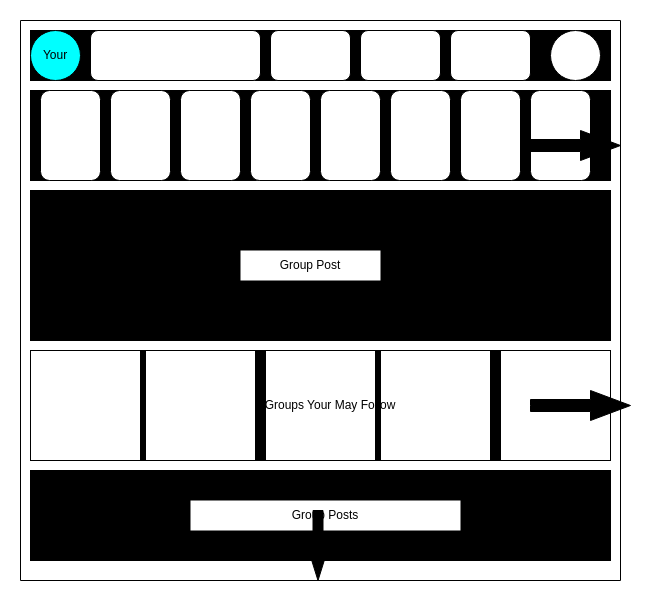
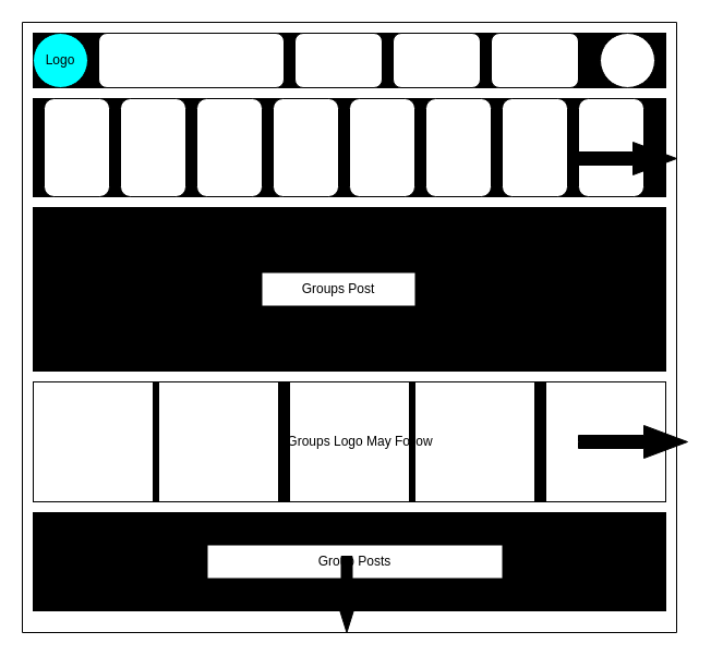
  <mxCell id="0" />
  <mxCell id="1" parent="0" />
  <mxCell id="2" value="" style="swimlane;startSize=0;fillColor=#000000;movable=0;resizable=0;rotatable=0;deletable=0;editable=0;locked=1;connectable=0;" vertex="1" parent="1"><mxGeometry x="20" y="20" width="600" height="560" as="geometry" /></mxCell>
  <mxCell id="3" value="" style="rounded=0;whiteSpace=wrap;html=1;fillColor=#000000;movable=1;resizable=1;rotatable=1;deletable=1;editable=1;locked=0;connectable=1;" vertex="1" parent="2"><mxGeometry x="10" y="10" width="580" height="50" as="geometry" /></mxCell>
  <mxCell id="4" value="" style="ellipse;whiteSpace=wrap;html=1;aspect=fixed;fillColor=#00FFFF;" vertex="1" parent="2"><mxGeometry x="10" y="10" width="50" height="50" as="geometry" /></mxCell>
  <mxCell id="5" value="" style="rounded=1;whiteSpace=wrap;html=1;" vertex="1" parent="2"><mxGeometry x="70" y="10" width="170" height="50" as="geometry" /></mxCell>
  <mxCell id="6" value="" style="rounded=1;whiteSpace=wrap;html=1;" vertex="1" parent="2"><mxGeometry x="250" y="10" width="80" height="50" as="geometry" /></mxCell>
  <mxCell id="7" value="" style="rounded=1;whiteSpace=wrap;html=1;" vertex="1" parent="2"><mxGeometry x="340" y="10" width="80" height="50" as="geometry" /></mxCell>
  <mxCell id="8" value="" style="rounded=1;whiteSpace=wrap;html=1;" vertex="1" parent="2"><mxGeometry x="430" y="10" width="80" height="50" as="geometry" /></mxCell>
  <mxCell id="9" value="" style="ellipse;whiteSpace=wrap;html=1;aspect=fixed;fillColor=#FFFFFF;" vertex="1" parent="2"><mxGeometry x="530" y="10" width="50" height="50" as="geometry" /></mxCell>
- <mxCell id="10" value="Your" style="text;strokeColor=none;align=center;fillColor=none;html=1;verticalAlign=middle;whiteSpace=wrap;rounded=0;" vertex="1" parent="2"><mxGeometry x="5" y="20" width="60" height="30" as="geometry" /></mxCell>
+ <mxCell id="10" value="Logo" style="text;strokeColor=none;align=center;fillColor=none;html=1;verticalAlign=middle;whiteSpace=wrap;rounded=0;" vertex="1" parent="2"><mxGeometry x="5" y="20" width="60" height="30" as="geometry" /></mxCell>
  <mxCell id="11" value="" style="rounded=0;whiteSpace=wrap;html=1;fillColor=#000000;movable=0;resizable=0;rotatable=0;deletable=0;editable=0;locked=1;connectable=0;" vertex="1" parent="1"><mxGeometry x="30" y="90" width="580" height="90" as="geometry" /></mxCell>
  <mxCell id="12" value="" style="rounded=1;whiteSpace=wrap;html=1;" vertex="1" parent="1"><mxGeometry x="40" y="90" width="60" height="90" as="geometry" /></mxCell>
  <mxCell id="13" value="" style="rounded=1;whiteSpace=wrap;html=1;" vertex="1" parent="1"><mxGeometry x="110" y="90" width="60" height="90" as="geometry" /></mxCell>
  <mxCell id="14" value="" style="rounded=1;whiteSpace=wrap;html=1;" vertex="1" parent="1"><mxGeometry x="180" y="90" width="60" height="90" as="geometry" /></mxCell>
  <mxCell id="15" value="" style="rounded=1;whiteSpace=wrap;html=1;" vertex="1" parent="1"><mxGeometry x="250" y="90" width="60" height="90" as="geometry" /></mxCell>
  <mxCell id="16" value="" style="rounded=1;whiteSpace=wrap;html=1;" vertex="1" parent="1"><mxGeometry x="320" y="90" width="60" height="90" as="geometry" /></mxCell>
  <mxCell id="17" value="" style="rounded=1;whiteSpace=wrap;html=1;" vertex="1" parent="1"><mxGeometry x="390" y="90" width="60" height="90" as="geometry" /></mxCell>
  <mxCell id="18" value="" style="rounded=1;whiteSpace=wrap;html=1;" vertex="1" parent="1"><mxGeometry x="460" y="90" width="60" height="90" as="geometry" /></mxCell>
  <mxCell id="19" value="" style="rounded=1;whiteSpace=wrap;html=1;" vertex="1" parent="1"><mxGeometry x="530" y="90" width="60" height="90" as="geometry" /></mxCell>
  <mxCell id="20" value="" style="rounded=0;whiteSpace=wrap;html=1;fillColor=#000000;" vertex="1" parent="1"><mxGeometry x="30" y="190" width="580" height="150" as="geometry" /></mxCell>
- <mxCell id="21" value="Group Post" style="text;strokeColor=none;align=center;fillColor=#FFFFFF;html=1;verticalAlign=middle;whiteSpace=wrap;rounded=0;" vertex="1" parent="1"><mxGeometry x="240" y="250" width="140" height="30" as="geometry" /></mxCell>
+ <mxCell id="21" value="Groups Post" style="text;strokeColor=none;align=center;fillColor=#FFFFFF;html=1;verticalAlign=middle;whiteSpace=wrap;rounded=0;" vertex="1" parent="1"><mxGeometry x="240" y="250" width="140" height="30" as="geometry" /></mxCell>
  <mxCell id="22" value="" style="rounded=0;whiteSpace=wrap;html=1;fillColor=#000000;" vertex="1" parent="1"><mxGeometry x="30" y="350" width="580" height="110" as="geometry" /></mxCell>
  <mxCell id="23" value="" style="whiteSpace=wrap;html=1;aspect=fixed;" vertex="1" parent="1"><mxGeometry x="30" y="350" width="110" height="110" as="geometry" /></mxCell>
  <mxCell id="24" value="" style="whiteSpace=wrap;html=1;aspect=fixed;" vertex="1" parent="1"><mxGeometry x="145" y="350" width="110" height="110" as="geometry" /></mxCell>
  <mxCell id="25" value="" style="whiteSpace=wrap;html=1;aspect=fixed;" vertex="1" parent="1"><mxGeometry x="265" y="350" width="110" height="110" as="geometry" /></mxCell>
  <mxCell id="26" value="" style="whiteSpace=wrap;html=1;aspect=fixed;" vertex="1" parent="1"><mxGeometry x="500" y="350" width="110" height="110" as="geometry" /></mxCell>
  <mxCell id="27" value="" style="whiteSpace=wrap;html=1;aspect=fixed;" vertex="1" parent="1"><mxGeometry x="380" y="350" width="110" height="110" as="geometry" /></mxCell>
- <mxCell id="28" value="Groups Your May Follow" style="text;strokeColor=none;align=center;fillColor=none;html=1;verticalAlign=middle;whiteSpace=wrap;rounded=0;" vertex="1" parent="1"><mxGeometry x="90" y="390" width="480" height="30" as="geometry" /></mxCell>
+ <mxCell id="28" value="Groups Logo May Follow" style="text;strokeColor=none;align=center;fillColor=none;html=1;verticalAlign=middle;whiteSpace=wrap;rounded=0;" vertex="1" parent="1"><mxGeometry x="90" y="390" width="480" height="30" as="geometry" /></mxCell>
  <mxCell id="29" value="" style="rounded=0;whiteSpace=wrap;html=1;fillColor=#000000;" vertex="1" parent="1"><mxGeometry x="30" y="470" width="580" height="90" as="geometry" /></mxCell>
  <mxCell id="30" value="Group Posts" style="text;strokeColor=none;align=center;fillColor=#FFFFFF;html=1;verticalAlign=middle;whiteSpace=wrap;rounded=0;" vertex="1" parent="1"><mxGeometry x="190" y="500" width="270" height="30" as="geometry" /></mxCell>
  <mxCell id="31" value="" style="html=1;shadow=0;dashed=0;align=center;verticalAlign=middle;shape=mxgraph.arrows2.arrow;dy=0.6;dx=40;notch=0;fillColor=#000000;" vertex="1" parent="1"><mxGeometry x="520" y="130" width="100" height="30" as="geometry" /></mxCell>
  <mxCell id="32" value="" style="html=1;shadow=0;dashed=0;align=center;verticalAlign=middle;shape=mxgraph.arrows2.arrow;dy=0.6;dx=40;notch=0;fillColor=#000000;" vertex="1" parent="1"><mxGeometry x="530" y="390" width="100" height="30" as="geometry" /></mxCell>
  <mxCell id="33" value="" style="html=1;shadow=0;dashed=0;align=center;verticalAlign=middle;shape=mxgraph.arrows2.arrow;dy=0.6;dx=40;direction=south;notch=0;fillColor=#000000;" vertex="1" parent="1"><mxGeometry x="305" y="510" width="25" height="70" as="geometry" /></mxCell>
